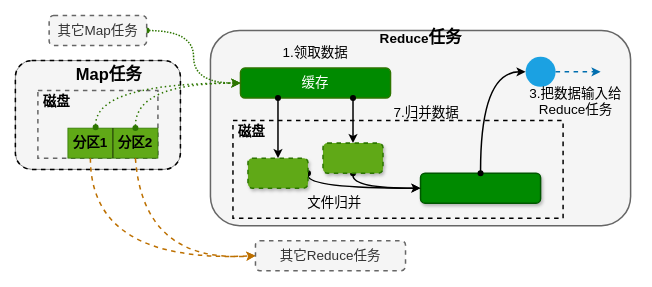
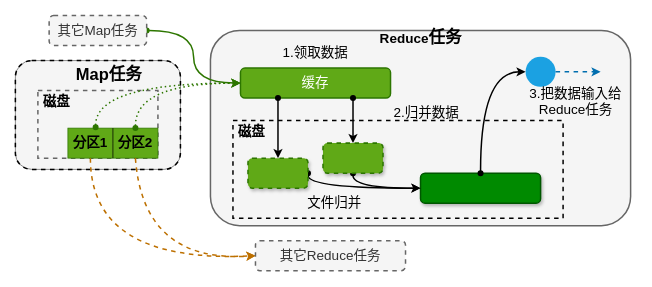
  <mxCell id="0" />
  <mxCell id="1" parent="0" />
  <mxCell id="2" value="" style="rounded=1;whiteSpace=wrap;html=1;strokeWidth=2;fillColor=#f5f5f5;fontSize=18;strokeColor=#666666;fontColor=#333333;" vertex="1" parent="1"><mxGeometry x="280" y="40" width="560" height="260" as="geometry" /></mxCell>
  <mxCell id="3" value="" style="group" vertex="1" connectable="0" parent="1"><mxGeometry x="320" y="60" width="200" height="70" as="geometry" /></mxCell>
  <mxCell id="4" value="1.领取数据" style="text;html=1;strokeColor=none;fillColor=none;align=center;verticalAlign=middle;whiteSpace=wrap;rounded=0;fontSize=18;" vertex="1" parent="3"><mxGeometry x="40" width="120" height="20" as="geometry" /></mxCell>
- <mxCell id="5" value="缓存" style="rounded=1;whiteSpace=wrap;html=1;strokeWidth=2;fillColor=#008a00;fontSize=18;strokeColor=#2D7600;fontColor=#ffffff;" vertex="1" parent="3"><mxGeometry y="30" width="200" height="40" as="geometry" /></mxCell>
+ <mxCell id="5" value="缓存" style="rounded=1;whiteSpace=wrap;html=1;strokeWidth=2;fillColor=#60a917;fontSize=18;strokeColor=#2D7600;fontColor=#ffffff;" vertex="1" parent="3"><mxGeometry y="30" width="200" height="40" as="geometry" /></mxCell>
  <mxCell id="6" value="Reduce&lt;font style=&quot;font-size: 22px&quot;&gt;任务&lt;/font&gt;" style="text;html=1;strokeColor=none;fillColor=none;align=center;verticalAlign=middle;whiteSpace=wrap;rounded=0;dashed=1;fontSize=18;fontStyle=1" vertex="1" parent="1"><mxGeometry x="492.5" y="40" width="135" height="20" as="geometry" /></mxCell>
  <mxCell id="7" value="" style="group;shadow=0;" vertex="1" connectable="0" parent="1"><mxGeometry x="310" y="160" width="440" height="130" as="geometry" /></mxCell>
  <mxCell id="8" value="" style="rounded=0;whiteSpace=wrap;html=1;dashed=1;strokeWidth=2;fillColor=none;fontSize=18;" vertex="1" parent="7"><mxGeometry width="440" height="130" as="geometry" /></mxCell>
  <mxCell id="9" value="磁盘" style="text;html=1;strokeColor=none;fillColor=none;align=center;verticalAlign=middle;whiteSpace=wrap;rounded=0;fontSize=18;fontStyle=1" vertex="1" parent="7"><mxGeometry width="50" height="30" as="geometry" /></mxCell>
  <mxCell id="10" value="" style="rounded=1;whiteSpace=wrap;html=1;strokeWidth=2;fillColor=#008a00;fontSize=18;strokeColor=#005700;fontColor=#ffffff;shadow=1;" vertex="1" parent="7"><mxGeometry x="250" y="70" width="160" height="40" as="geometry" /></mxCell>
  <mxCell id="11" style="edgeStyle=orthogonalEdgeStyle;curved=1;orthogonalLoop=1;jettySize=auto;html=1;exitX=0.5;exitY=1;exitDx=0;exitDy=0;endArrow=classic;endFill=1;strokeWidth=2;fontSize=18;startArrow=oval;startFill=1;" edge="1" parent="7" source="12" target="10"><mxGeometry relative="1" as="geometry"><mxPoint x="260" y="90" as="targetPoint" /><Array as="points"><mxPoint x="160" y="90" /></Array></mxGeometry></mxCell>
  <mxCell id="12" value="" style="rounded=1;whiteSpace=wrap;html=1;dashed=1;strokeWidth=2;fillColor=#60a917;fontSize=18;strokeColor=#2D7600;fontColor=#ffffff;shadow=1;" vertex="1" parent="7"><mxGeometry x="120" y="30" width="80" height="40" as="geometry" /></mxCell>
  <mxCell id="13" style="edgeStyle=orthogonalEdgeStyle;orthogonalLoop=1;jettySize=auto;html=1;exitX=1;exitY=0.5;exitDx=0;exitDy=0;endArrow=classic;endFill=1;strokeWidth=2;fontSize=18;entryX=0;entryY=0.5;entryDx=0;entryDy=0;curved=1;startArrow=oval;startFill=1;" edge="1" parent="7" source="14" target="10"><mxGeometry relative="1" as="geometry"><Array as="points"><mxPoint x="100" y="90" /></Array></mxGeometry></mxCell>
  <mxCell id="14" value="" style="rounded=1;whiteSpace=wrap;html=1;dashed=1;strokeWidth=2;fillColor=#60a917;fontSize=18;strokeColor=#2D7600;fontColor=#ffffff;shadow=1;" vertex="1" parent="7"><mxGeometry x="20" y="50" width="80" height="40" as="geometry" /></mxCell>
  <mxCell id="15" value="文件归并" style="text;html=1;strokeColor=none;fillColor=none;align=center;verticalAlign=middle;whiteSpace=wrap;rounded=0;fontSize=18;" vertex="1" parent="7"><mxGeometry x="84" y="100" width="102.5" height="20" as="geometry" /></mxCell>
  <mxCell id="16" style="edgeStyle=orthogonalEdgeStyle;rounded=0;orthogonalLoop=1;jettySize=auto;html=1;exitX=0.25;exitY=1;exitDx=0;exitDy=0;endArrow=classic;endFill=1;fontSize=18;strokeWidth=2;startArrow=oval;startFill=1;" edge="1" parent="1" source="5" target="14"><mxGeometry relative="1" as="geometry" /></mxCell>
  <mxCell id="17" style="edgeStyle=orthogonalEdgeStyle;rounded=0;orthogonalLoop=1;jettySize=auto;html=1;exitX=0.75;exitY=1;exitDx=0;exitDy=0;entryX=0.5;entryY=0;entryDx=0;entryDy=0;endArrow=classic;endFill=1;strokeWidth=2;fontSize=18;startArrow=oval;startFill=1;" edge="1" parent="1" source="5" target="12"><mxGeometry relative="1" as="geometry" /></mxCell>
  <mxCell id="18" value="" style="group;fillColor=#f5f5f5;strokeColor=#666666;fontColor=#333333;rounded=1;" vertex="1" connectable="0" parent="1"><mxGeometry y="80" width="220" height="145" as="geometry" x="20" /></mxCell>
  <mxCell id="19" value="" style="rounded=1;whiteSpace=wrap;html=1;fontSize=18;fillColor=none;dashed=1;strokeWidth=2;fontStyle=1" vertex="1" parent="18"><mxGeometry width="220" height="145" as="geometry" /></mxCell>
  <mxCell id="20" value="" style="rounded=0;whiteSpace=wrap;html=1;fillColor=#f5f5f5;strokeColor=#666666;fontColor=#333333;dashed=1;strokeWidth=2;fontStyle=1" vertex="1" parent="18"><mxGeometry x="30" y="40" width="160" height="90" as="geometry" /></mxCell>
  <mxCell id="21" value="磁盘" style="text;html=1;strokeColor=none;fillColor=none;align=center;verticalAlign=middle;whiteSpace=wrap;rounded=0;fontSize=18;fontStyle=1" vertex="1" parent="18"><mxGeometry x="30" y="40" width="50" height="30" as="geometry" /></mxCell>
  <mxCell id="22" value="" style="rounded=0;whiteSpace=wrap;html=1;fontSize=18;fillColor=#60a917;strokeColor=#2D7600;fontColor=#ffffff;fontStyle=1" vertex="1" parent="18"><mxGeometry x="70" y="90" width="120" height="40" as="geometry" /></mxCell>
  <mxCell id="23" style="edgeStyle=orthogonalEdgeStyle;rounded=0;orthogonalLoop=1;jettySize=auto;html=1;exitX=0.5;exitY=0;exitDx=0;exitDy=0;entryX=0.5;entryY=1;entryDx=0;entryDy=0;fontSize=18;endArrow=none;endFill=0;fontStyle=1" edge="1" parent="18" source="22" target="22"><mxGeometry relative="1" as="geometry"><Array as="points"><mxPoint x="130" y="110" /><mxPoint x="130" y="110" /></Array></mxGeometry></mxCell>
  <mxCell id="24" value="分区1" style="text;html=1;strokeColor=none;fillColor=none;align=center;verticalAlign=middle;whiteSpace=wrap;rounded=0;fontSize=18;fontStyle=1" vertex="1" parent="18"><mxGeometry x="70" y="100" width="60" height="20" as="geometry" /></mxCell>
  <mxCell id="25" value="分区2" style="text;html=1;strokeColor=none;fillColor=none;align=center;verticalAlign=middle;whiteSpace=wrap;rounded=0;fontSize=18;fontStyle=1" vertex="1" parent="18"><mxGeometry x="130" y="100" width="60" height="20" as="geometry" /></mxCell>
  <mxCell id="26" value="&lt;font style=&quot;font-size: 22px&quot;&gt;Map任务&lt;/font&gt;" style="text;html=1;strokeColor=none;fillColor=none;align=center;verticalAlign=middle;whiteSpace=wrap;rounded=0;dashed=1;fontSize=18;fontStyle=1" vertex="1" parent="18"><mxGeometry x="70" y="10" width="110" height="20" as="geometry" /></mxCell>
  <mxCell id="27" style="edgeStyle=orthogonalEdgeStyle;curved=1;orthogonalLoop=1;jettySize=auto;html=1;startArrow=oval;startFill=1;endArrow=classic;endFill=1;strokeWidth=2;fontSize=18;entryX=0;entryY=0.5;entryDx=0;entryDy=0;exitX=0.308;exitY=-0.025;exitDx=0;exitDy=0;exitPerimeter=0;dashed=1;dashPattern=1 2;fillColor=#60a917;strokeColor=#2D7600;" edge="1" parent="1" source="22" target="5"><mxGeometry relative="1" as="geometry"><Array as="points"><mxPoint x="127" y="110" /></Array></mxGeometry></mxCell>
  <mxCell id="28" style="edgeStyle=orthogonalEdgeStyle;curved=1;orthogonalLoop=1;jettySize=auto;html=1;exitX=0.75;exitY=0;exitDx=0;exitDy=0;entryX=0;entryY=0.5;entryDx=0;entryDy=0;startArrow=oval;startFill=1;endArrow=classic;endFill=1;strokeWidth=2;fontSize=18;dashed=1;dashPattern=1 2;fillColor=#60a917;strokeColor=#2D7600;" edge="1" parent="1" source="22" target="5"><mxGeometry relative="1" as="geometry" /></mxCell>
- <mxCell id="29" value="7.归并数据" style="text;html=1;strokeColor=none;fillColor=none;align=center;verticalAlign=middle;whiteSpace=wrap;rounded=0;fontSize=18;" vertex="1" parent="1"><mxGeometry x="507.5" y="140" width="120" height="20" as="geometry" /></mxCell>
+ <mxCell id="29" value="2.归并数据" style="text;html=1;strokeColor=none;fillColor=none;align=center;verticalAlign=middle;whiteSpace=wrap;rounded=0;fontSize=18;" vertex="1" parent="1"><mxGeometry x="507.5" y="140" width="120" height="20" as="geometry" /></mxCell>
  <mxCell id="30" value="" style="ellipse;whiteSpace=wrap;html=1;aspect=fixed;strokeWidth=2;fillColor=#1ba1e2;fontSize=18;strokeColor=none;fontColor=#ffffff;" vertex="1" parent="1"><mxGeometry x="700" y="75" width="40" height="40" as="geometry" /></mxCell>
  <mxCell id="31" style="edgeStyle=orthogonalEdgeStyle;curved=1;orthogonalLoop=1;jettySize=auto;html=1;exitX=0.5;exitY=0;exitDx=0;exitDy=0;entryX=0;entryY=0.5;entryDx=0;entryDy=0;startArrow=oval;startFill=1;endArrow=classic;endFill=1;strokeWidth=2;fontSize=18;" edge="1" parent="1" source="10" target="30"><mxGeometry relative="1" as="geometry" /></mxCell>
  <mxCell id="32" value="3.把数据输入给Reduce任务" style="text;html=1;strokeColor=none;fillColor=none;align=center;verticalAlign=middle;whiteSpace=wrap;rounded=0;fontSize=18;" vertex="1" parent="1"><mxGeometry x="687" y="115" width="160" height="40" as="geometry" /></mxCell>
  <mxCell id="33" value="" style="endArrow=classic;html=1;strokeWidth=2;fontSize=18;exitX=1;exitY=0.5;exitDx=0;exitDy=0;entryX=0;entryY=0.5;entryDx=0;entryDy=0;fillColor=#1ba1e2;strokeColor=#006EAF;dashed=1;" edge="1" parent="1" source="30" target="34"><mxGeometry width="50" height="50" relative="1" as="geometry"><mxPoint x="520" y="270" as="sourcePoint" /><mxPoint x="570" y="220" as="targetPoint" /></mxGeometry></mxCell>
  <mxCell id="34" value="&amp;nbsp;" style="text;html=1;strokeColor=none;fillColor=none;align=center;verticalAlign=middle;whiteSpace=wrap;rounded=0;fontSize=18;" vertex="1" parent="1"><mxGeometry x="800" y="85" width="40" height="20" as="geometry" /></mxCell>
  <mxCell id="35" value="" style="endArrow=classic;html=1;dashed=1;strokeWidth=2;fontSize=18;exitX=0.25;exitY=1;exitDx=0;exitDy=0;curved=1;entryX=0;entryY=0.5;entryDx=0;entryDy=0;fillColor=#f0a30a;strokeColor=#BD7000;" edge="1" parent="1" source="22" target="37"><mxGeometry width="50" height="50" relative="1" as="geometry"><mxPoint x="120" y="300" as="sourcePoint" /><mxPoint x="280" y="370" as="targetPoint" /><Array as="points"><mxPoint x="120" y="350" /></Array></mxGeometry></mxCell>
  <mxCell id="36" value="" style="endArrow=classic;html=1;dashed=1;strokeWidth=2;fontSize=18;exitX=0.75;exitY=1;exitDx=0;exitDy=0;curved=1;entryX=0;entryY=0.5;entryDx=0;entryDy=0;fillColor=#f0a30a;strokeColor=#BD7000;" edge="1" parent="1" source="22" target="37"><mxGeometry width="50" height="50" relative="1" as="geometry"><mxPoint x="130" y="220" as="sourcePoint" /><mxPoint x="340" y="360" as="targetPoint" /><Array as="points"><mxPoint x="190" y="350" /></Array></mxGeometry></mxCell>
  <mxCell id="37" value="其它Reduce任务" style="text;html=1;strokeColor=#666666;fillColor=#f5f5f5;align=center;verticalAlign=middle;whiteSpace=wrap;rounded=1;fontSize=18;dashed=1;strokeWidth=2;fontColor=#333333;" vertex="1" parent="1"><mxGeometry x="340" y="320" width="200" height="40" as="geometry" /></mxCell>
- <mxCell id="38" style="edgeStyle=orthogonalEdgeStyle;curved=1;orthogonalLoop=1;jettySize=auto;html=1;exitX=1;exitY=0.5;exitDx=0;exitDy=0;entryX=0;entryY=0.5;entryDx=0;entryDy=0;dashed=1;startArrow=oval;startFill=1;endArrow=classic;endFill=1;strokeWidth=2;fontSize=18;fillColor=#60a917;strokeColor=#2D7600;dashPattern=1 1;" edge="1" parent="1" source="39" target="5"><mxGeometry relative="1" as="geometry" /></mxCell>
+ <mxCell id="38" style="edgeStyle=orthogonalEdgeStyle;curved=1;orthogonalLoop=1;jettySize=auto;html=1;exitX=1;exitY=0.5;exitDx=0;exitDy=0;entryX=0;entryY=0.5;entryDx=0;entryDy=0;dashed=0;startArrow=oval;startFill=1;endArrow=classic;endFill=1;strokeWidth=2;fontSize=18;fillColor=#60a917;strokeColor=#2D7600;dashPattern=1 1;" edge="1" parent="1" source="39" target="5"><mxGeometry relative="1" as="geometry" /></mxCell>
  <mxCell id="39" value="其它Map任务" style="text;html=1;strokeColor=#666666;fillColor=#f5f5f5;align=center;verticalAlign=middle;whiteSpace=wrap;rounded=1;fontSize=18;strokeWidth=2;dashed=1;fontColor=#333333;" vertex="1" parent="1"><mxGeometry x="65" y="20" width="130" height="40" as="geometry" /></mxCell>
